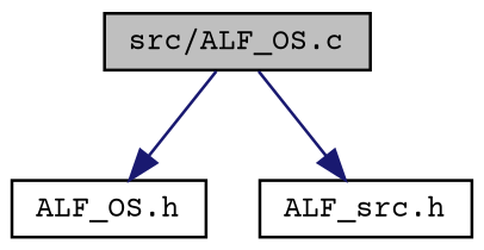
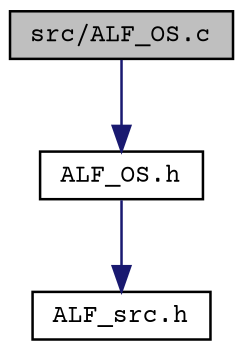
  digraph {
    fontname="Courier Prime"
    node [color=black fillcolor=white fontname="Courier Prime" fontsize=10 shape=record style=filled]
    edge [color=midnightblue fontname="Courier Prime" fontsize=10 labelfontname=Helvetica labelfontsize=10 style=solid]
    n1 [fillcolor=grey75 fontcolor=black height=0.2 label="src/ALF_OS.c" width=0.4]
    n2 [height=0.2 label="ALF_OS.h" width=0.4]
    n3 [height=0.2 label="ALF_src.h" width=0.4]
    n1 -> n2
-   n1 -> n3
+   n2 -> n3
  }
